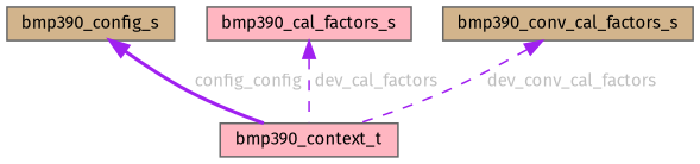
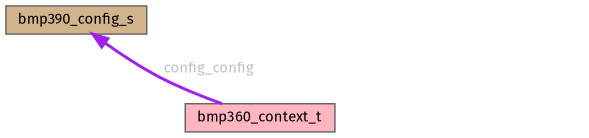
  digraph {
    fontname="Fira Sans"
    node [color=gray40 fillcolor=lightpink fontname="Fira Sans" fontsize=10 shape=box style=filled]
    edge [color=purple dir=back fontcolor=grey fontname="Fira Sans" fontsize=10 labelfontname=Helvetica labelfontsize=10 style=dashed]
-   n1 [fontcolor=black height=0.2 label=bmp390_context_t width=0.4]
+   n1 [fontcolor=black height=0.2 label=bmp360_context_t width=0.4]
    n2 [fillcolor=tan height=0.2 label=bmp390_config_s width=0.4]
-   n3 [height=0.2 label=bmp390_cal_factors_s width=0.4]
-   n4 [fillcolor=tan height=0.2 label=bmp390_conv_cal_factors_s width=0.4]
    n2 -> n1 [label=" config_config" style=bold]
-   n3 -> n1 [label=" dev_cal_factors"]
-   n4 -> n1 [label=" dev_conv_cal_factors"]
  }
